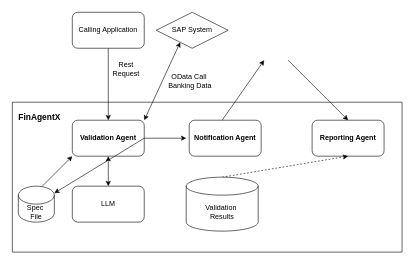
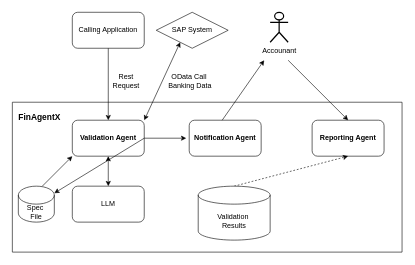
  <mxCell id="0" />
  <mxCell id="1" parent="0" />
  <mxCell id="2" value="Calling Application" style="rounded=1;whiteSpace=wrap;html=1;" vertex="1" parent="1"><mxGeometry x="120" y="20" width="120" height="60" as="geometry" /></mxCell>
  <mxCell id="3" value="&lt;b&gt;Validation Agent&lt;/b&gt;" style="rounded=1;whiteSpace=wrap;html=1;" vertex="1" parent="1"><mxGeometry x="120" y="200" width="120" height="60" as="geometry" /></mxCell>
  <mxCell id="4" value="" style="endArrow=classic;html=1;rounded=0;entryX=0.5;entryY=0;entryDx=0;entryDy=0;" edge="1" parent="1" target="3"><mxGeometry width="50" height="50" relative="1" as="geometry"><mxPoint x="180" y="80" as="sourcePoint" /><mxPoint x="230" y="30" as="targetPoint" /></mxGeometry></mxCell>
- <mxCell id="5" value="Rest Request" style="text;html=1;align=center;verticalAlign=middle;whiteSpace=wrap;rounded=0;" vertex="1" parent="1"><mxGeometry x="180" y="100" width="60" height="30" as="geometry" /></mxCell>
+ <mxCell id="5" value="Rest Request" style="text;html=1;align=center;verticalAlign=middle;whiteSpace=wrap;rounded=0;" vertex="1" parent="1"><mxGeometry x="180" y="120" width="60" height="30" as="geometry" /></mxCell>
  <mxCell id="6" value="SAP System" style="rhombus;whiteSpace=wrap;html=1;" vertex="1" parent="1"><mxGeometry x="260" y="20" width="120" height="60" as="geometry" /></mxCell>
  <mxCell id="7" value="" style="endArrow=classic;startArrow=classic;html=1;rounded=0;entryX=0.25;entryY=1;entryDx=0;entryDy=0;" edge="1" parent="1" target="6"><mxGeometry width="50" height="50" relative="1" as="geometry"><mxPoint x="240" y="200" as="sourcePoint" /><mxPoint x="290" y="150" as="targetPoint" /></mxGeometry></mxCell>
  <mxCell id="8" value="OData Call&lt;div&gt;&amp;nbsp;Banking Data&lt;/div&gt;" style="text;html=1;align=center;verticalAlign=middle;whiteSpace=wrap;rounded=0;" vertex="1" parent="1"><mxGeometry x="250" y="120" width="130" height="30" as="geometry" /></mxCell>
  <mxCell id="9" value="LLM" style="rounded=1;whiteSpace=wrap;html=1;" vertex="1" parent="1"><mxGeometry x="120" y="310" width="120" height="60" as="geometry" /></mxCell>
  <mxCell id="10" value="Spec&amp;nbsp;&lt;div&gt;File&lt;/div&gt;" style="shape=cylinder3;whiteSpace=wrap;html=1;boundedLbl=1;backgroundOutline=1;size=15;" vertex="1" parent="1"><mxGeometry x="30" y="310" width="60" height="60" as="geometry" /></mxCell>
  <mxCell id="11" value="" style="endArrow=classic;startArrow=classic;html=1;rounded=0;entryX=0.5;entryY=1;entryDx=0;entryDy=0;" edge="1" parent="1" target="3"><mxGeometry width="50" height="50" relative="1" as="geometry"><mxPoint x="180" y="310" as="sourcePoint" /><mxPoint x="230" y="260" as="targetPoint" /></mxGeometry></mxCell>
  <mxCell id="12" value="" style="endArrow=classic;html=1;rounded=0;" edge="1" parent="1"><mxGeometry width="50" height="50" relative="1" as="geometry"><mxPoint x="70" y="310" as="sourcePoint" /><mxPoint x="120" y="260" as="targetPoint" /></mxGeometry></mxCell>
  <mxCell id="13" value="" style="endArrow=classic;html=1;rounded=0;exitX=1;exitY=0.5;exitDx=0;exitDy=0;" edge="1" parent="1" source="3" target="10"><mxGeometry width="50" height="50" relative="1" as="geometry"><mxPoint x="460" y="350" as="sourcePoint" /><mxPoint x="510" y="300" as="targetPoint" /></mxGeometry></mxCell>
  <mxCell id="14" value="&lt;b&gt;Reporting Agent&lt;/b&gt;" style="rounded=1;whiteSpace=wrap;html=1;" vertex="1" parent="1"><mxGeometry x="520" y="200" width="120" height="60" as="geometry" /></mxCell>
  <mxCell id="15" value="" style="endArrow=classic;html=1;rounded=0;entryX=0.5;entryY=1;entryDx=0;entryDy=0;exitX=0.5;exitY=0;exitDx=0;exitDy=0;exitPerimeter=0;dashed=1;" edge="1" parent="1" source="23" target="14"><mxGeometry width="50" height="50" relative="1" as="geometry"><mxPoint x="310" y="400" as="sourcePoint" /><mxPoint x="360" y="350" as="targetPoint" /></mxGeometry></mxCell>
+ <mxCell id="16" value="Accounant" style="shape=umlActor;verticalLabelPosition=bottom;verticalAlign=top;html=1;outlineConnect=0;strokeWidth=2;" vertex="1" parent="1"><mxGeometry x="450" y="20" width="30" height="50" as="geometry" /></mxCell>
  <mxCell id="17" value="" style="endArrow=classic;html=1;rounded=0;entryX=0.5;entryY=0;entryDx=0;entryDy=0;" edge="1" parent="1" target="14"><mxGeometry width="50" height="50" relative="1" as="geometry"><mxPoint x="480" y="100" as="sourcePoint" /><mxPoint x="510" y="50" as="targetPoint" /></mxGeometry></mxCell>
  <mxCell id="18" value="&lt;b&gt;Notification Agent&lt;/b&gt;" style="rounded=1;whiteSpace=wrap;html=1;" vertex="1" parent="1"><mxGeometry x="315" y="200" width="120" height="60" as="geometry" /></mxCell>
  <mxCell id="19" value="" style="endArrow=classic;html=1;rounded=0;" edge="1" parent="1"><mxGeometry width="50" height="50" relative="1" as="geometry"><mxPoint x="370" y="200" as="sourcePoint" /><mxPoint x="440" y="100" as="targetPoint" /></mxGeometry></mxCell>
  <mxCell id="20" value="" style="endArrow=classic;html=1;rounded=0;" edge="1" parent="1"><mxGeometry width="50" height="50" relative="1" as="geometry"><mxPoint x="240" y="230" as="sourcePoint" /><mxPoint x="310" y="230" as="targetPoint" /></mxGeometry></mxCell>
  <mxCell id="21" value="" style="swimlane;startSize=0;" vertex="1" parent="1"><mxGeometry x="20" y="170" width="650" height="250" as="geometry"><mxRectangle x="10" y="220" width="50" height="40" as="alternateBounds" /></mxGeometry></mxCell>
  <mxCell id="22" value="&lt;font style=&quot;font-size: 14px;&quot;&gt;&lt;b&gt;FinAgentX&lt;/b&gt;&lt;/font&gt;" style="text;html=1;align=center;verticalAlign=middle;resizable=0;points=[];autosize=1;strokeColor=none;fillColor=none;" vertex="1" parent="21"><mxGeometry y="10" width="90" height="30" as="geometry" /></mxCell>
- <mxCell id="23" value="Validation&amp;nbsp;&lt;div&gt;Results&lt;/div&gt;" style="shape=cylinder3;whiteSpace=wrap;html=1;boundedLbl=1;backgroundOutline=1;size=15;" vertex="1" parent="1"><mxGeometry x="310" y="295" width="120" height="90" as="geometry" /></mxCell>
+ <mxCell id="23" value="Validation&amp;nbsp;&lt;div&gt;Results&lt;/div&gt;" style="shape=cylinder3;whiteSpace=wrap;html=1;boundedLbl=1;backgroundOutline=1;size=15;" vertex="1" parent="1"><mxGeometry x="330" y="310" width="120" height="90" as="geometry" /></mxCell>
